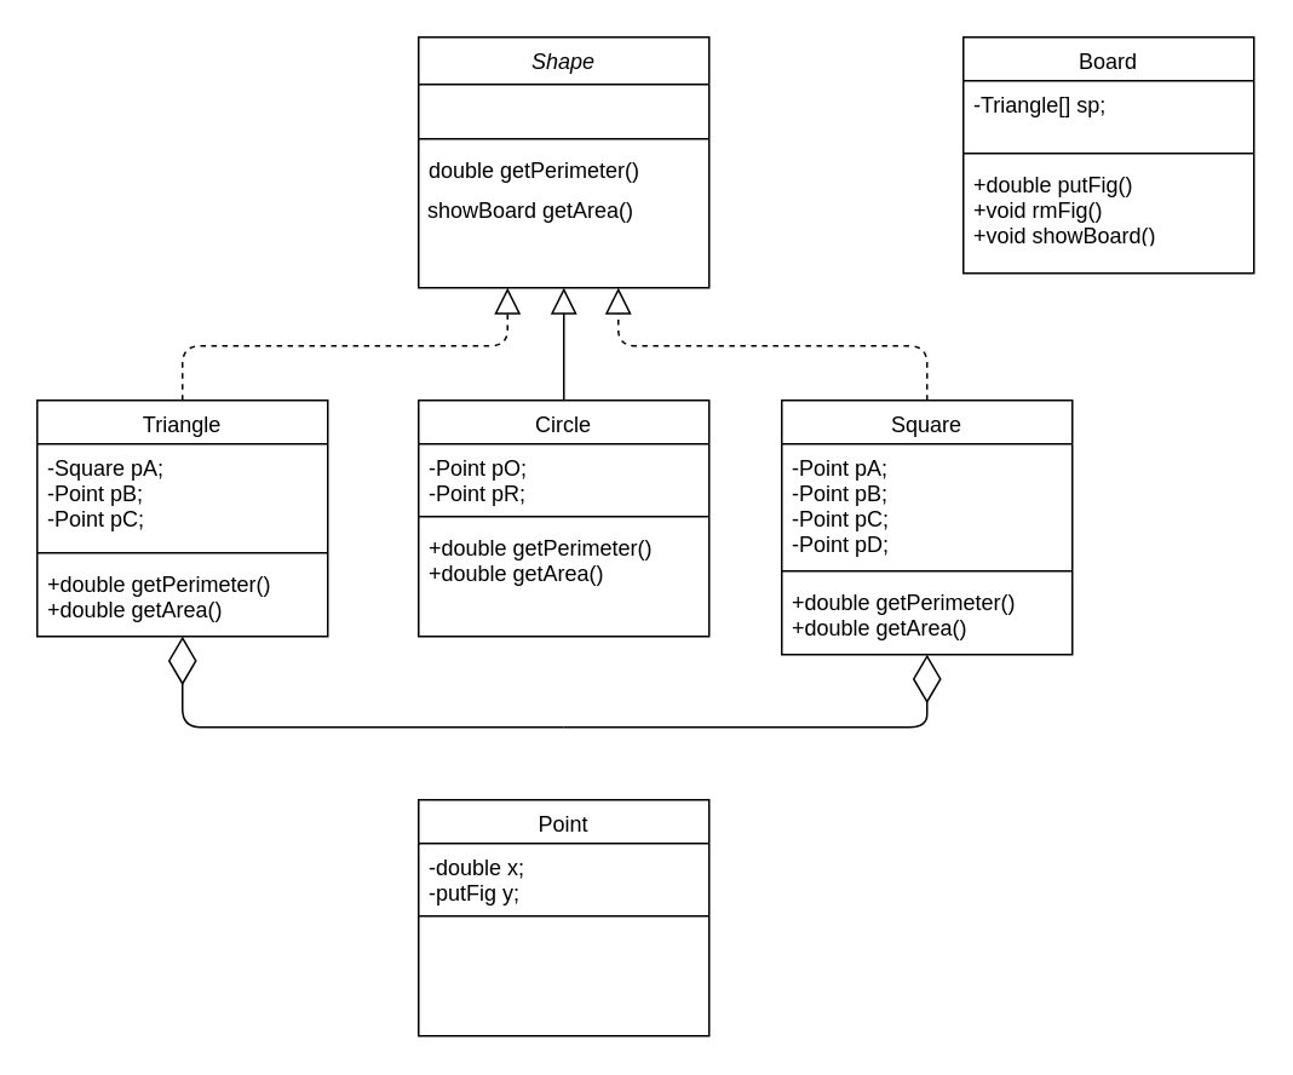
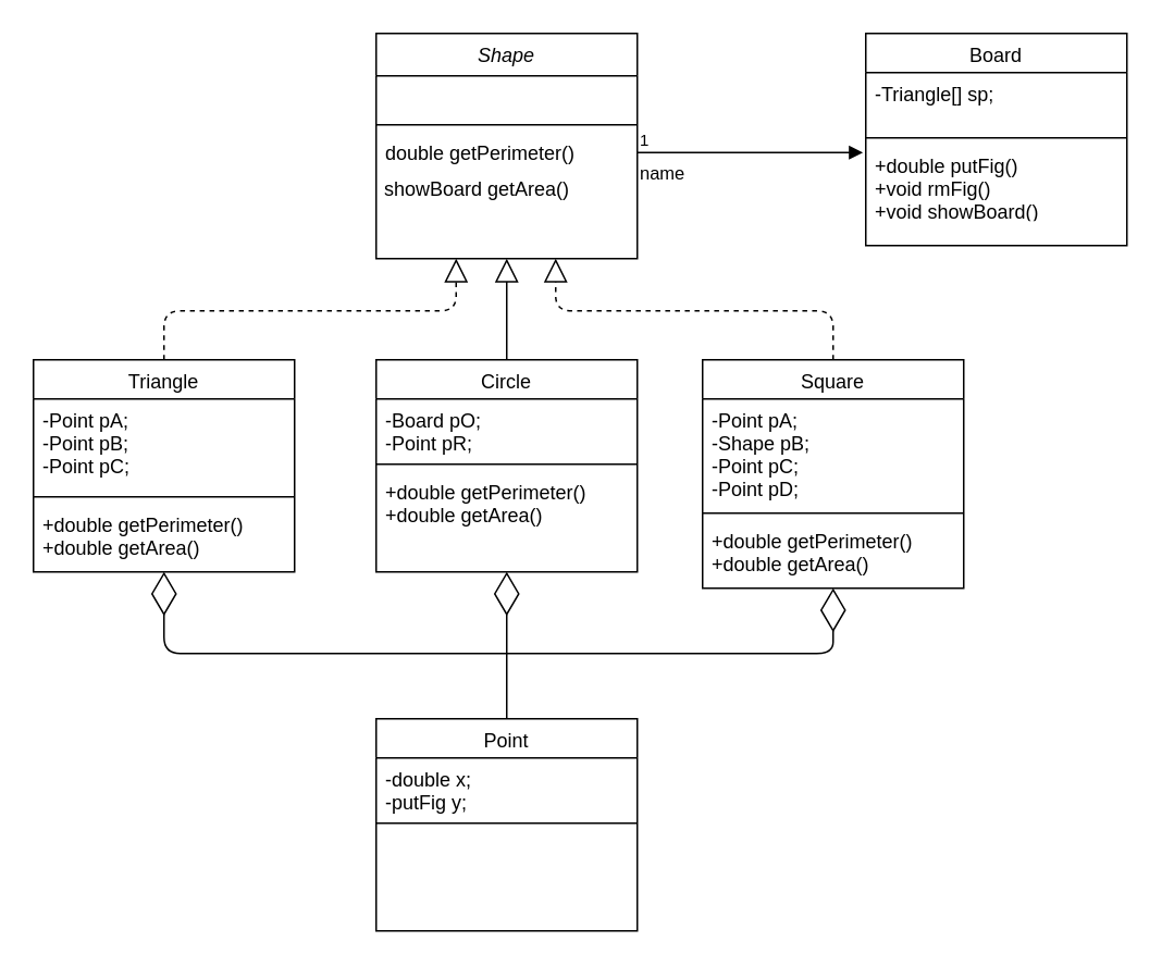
  <mxCell id="0" />
  <mxCell id="1" parent="0" />
  <mxCell id="2" value="Shape" style="swimlane;fontStyle=2;align=center;verticalAlign=top;childLayout=stackLayout;horizontal=1;startSize=26;horizontalStack=0;resizeParent=1;resizeLast=0;collapsible=1;marginBottom=0;rounded=0;shadow=0;strokeWidth=1;" parent="1" vertex="1"><mxGeometry x="230" y="20" width="160" height="138" as="geometry"><mxRectangle x="220" y="120" width="160" height="26" as="alternateBounds" /></mxGeometry></mxCell>
  <mxCell id="3" value=" " style="text;align=left;verticalAlign=top;spacingLeft=4;spacingRight=4;overflow=hidden;rotatable=0;points=[[0,0.5],[1,0.5]];portConstraint=eastwest;" parent="2" vertex="1"><mxGeometry y="26" width="160" height="26" as="geometry" /></mxCell>
  <mxCell id="4" value="" style="line;html=1;strokeWidth=1;align=left;verticalAlign=middle;spacingTop=-1;spacingLeft=3;spacingRight=3;rotatable=0;labelPosition=right;points=[];portConstraint=eastwest;" parent="2" vertex="1"><mxGeometry y="52" width="160" height="8" as="geometry" /></mxCell>
  <mxCell id="5" value="double getPerimeter()" style="text;align=left;verticalAlign=top;spacingLeft=4;spacingRight=4;overflow=hidden;rotatable=0;points=[[0,0.5],[1,0.5]];portConstraint=eastwest;" parent="2" vertex="1"><mxGeometry y="60" width="160" height="26" as="geometry" /></mxCell>
  <mxCell id="6" value="&amp;nbsp;showBoard getArea()" style="text;html=1;align=left;verticalAlign=middle;resizable=0;points=[];autosize=1;" vertex="1" parent="2"><mxGeometry y="86" width="160" height="20" as="geometry" /></mxCell>
  <mxCell id="7" value="Square" style="swimlane;fontStyle=0;align=center;verticalAlign=top;childLayout=stackLayout;horizontal=1;startSize=24;horizontalStack=0;resizeParent=1;resizeLast=0;collapsible=1;marginBottom=0;rounded=0;shadow=0;strokeWidth=1;" vertex="1" parent="1"><mxGeometry x="430" y="220" width="160" height="140" as="geometry"><mxRectangle x="30" y="370" width="160" height="26" as="alternateBounds" /></mxGeometry></mxCell>
- <mxCell id="8" value="-Point pA;&#10;-Point pB;&#10;-Point pC;&#10;-Point pD;" style="text;align=left;verticalAlign=top;spacingLeft=4;spacingRight=4;overflow=hidden;rotatable=0;points=[[0,0.5],[1,0.5]];portConstraint=eastwest;" vertex="1" parent="7"><mxGeometry y="24" width="160" height="66" as="geometry" /></mxCell>
+ <mxCell id="8" value="-Point pA;&#10;-Shape pB;&#10;-Point pC;&#10;-Point pD;" style="text;align=left;verticalAlign=top;spacingLeft=4;spacingRight=4;overflow=hidden;rotatable=0;points=[[0,0.5],[1,0.5]];portConstraint=eastwest;" vertex="1" parent="7"><mxGeometry y="24" width="160" height="66" as="geometry" /></mxCell>
  <mxCell id="9" value="" style="line;html=1;strokeWidth=1;align=left;verticalAlign=middle;spacingTop=-1;spacingLeft=3;spacingRight=3;rotatable=0;labelPosition=right;points=[];portConstraint=eastwest;" vertex="1" parent="7"><mxGeometry y="90" width="160" height="8" as="geometry" /></mxCell>
  <mxCell id="10" value="+double getPerimeter()&#10;+double getArea()" style="text;align=left;verticalAlign=top;spacingLeft=4;spacingRight=4;overflow=hidden;rotatable=0;points=[[0,0.5],[1,0.5]];portConstraint=eastwest;" vertex="1" parent="7"><mxGeometry y="98" width="160" height="32" as="geometry" /></mxCell>
  <mxCell id="11" value="Circle" style="swimlane;fontStyle=0;align=center;verticalAlign=top;childLayout=stackLayout;horizontal=1;startSize=24;horizontalStack=0;resizeParent=1;resizeLast=0;collapsible=1;marginBottom=0;rounded=0;shadow=0;strokeWidth=1;" vertex="1" parent="1"><mxGeometry x="230" y="220" width="160" height="130" as="geometry"><mxRectangle x="30" y="370" width="160" height="26" as="alternateBounds" /></mxGeometry></mxCell>
- <mxCell id="12" value="-Point pO;&#10;-Point pR;" style="text;align=left;verticalAlign=top;spacingLeft=4;spacingRight=4;overflow=hidden;rotatable=0;points=[[0,0.5],[1,0.5]];portConstraint=eastwest;" vertex="1" parent="11"><mxGeometry y="24" width="160" height="36" as="geometry" /></mxCell>
+ <mxCell id="12" value="-Board pO;&#10;-Point pR;" style="text;align=left;verticalAlign=top;spacingLeft=4;spacingRight=4;overflow=hidden;rotatable=0;points=[[0,0.5],[1,0.5]];portConstraint=eastwest;" vertex="1" parent="11"><mxGeometry y="24" width="160" height="36" as="geometry" /></mxCell>
  <mxCell id="13" value="" style="line;html=1;strokeWidth=1;align=left;verticalAlign=middle;spacingTop=-1;spacingLeft=3;spacingRight=3;rotatable=0;labelPosition=right;points=[];portConstraint=eastwest;" vertex="1" parent="11"><mxGeometry y="60" width="160" height="8" as="geometry" /></mxCell>
  <mxCell id="14" value="+double getPerimeter()&#10;+double getArea()" style="text;align=left;verticalAlign=top;spacingLeft=4;spacingRight=4;overflow=hidden;rotatable=0;points=[[0,0.5],[1,0.5]];portConstraint=eastwest;" vertex="1" parent="11"><mxGeometry y="68" width="160" height="42" as="geometry" /></mxCell>
  <mxCell id="15" value="Triangle" style="swimlane;fontStyle=0;align=center;verticalAlign=top;childLayout=stackLayout;horizontal=1;startSize=24;horizontalStack=0;resizeParent=1;resizeLast=0;collapsible=1;marginBottom=0;rounded=0;shadow=0;strokeWidth=1;" vertex="1" parent="1"><mxGeometry x="20" y="220" width="160" height="130" as="geometry"><mxRectangle x="30" y="370" width="160" height="26" as="alternateBounds" /></mxGeometry></mxCell>
- <mxCell id="16" value="-Square pA;&#10;-Point pB;&#10;-Point pC;" style="text;align=left;verticalAlign=top;spacingLeft=4;spacingRight=4;overflow=hidden;rotatable=0;points=[[0,0.5],[1,0.5]];portConstraint=eastwest;" vertex="1" parent="15"><mxGeometry y="24" width="160" height="56" as="geometry" /></mxCell>
+ <mxCell id="16" value="-Point pA;&#10;-Point pB;&#10;-Point pC;" style="text;align=left;verticalAlign=top;spacingLeft=4;spacingRight=4;overflow=hidden;rotatable=0;points=[[0,0.5],[1,0.5]];portConstraint=eastwest;" vertex="1" parent="15"><mxGeometry y="24" width="160" height="56" as="geometry" /></mxCell>
  <mxCell id="17" value="" style="line;html=1;strokeWidth=1;align=left;verticalAlign=middle;spacingTop=-1;spacingLeft=3;spacingRight=3;rotatable=0;labelPosition=right;points=[];portConstraint=eastwest;" vertex="1" parent="15"><mxGeometry y="80" width="160" height="8" as="geometry" /></mxCell>
  <mxCell id="18" value="+double getPerimeter()&#10;+double getArea()" style="text;align=left;verticalAlign=top;spacingLeft=4;spacingRight=4;overflow=hidden;rotatable=0;points=[[0,0.5],[1,0.5]];portConstraint=eastwest;" vertex="1" parent="15"><mxGeometry y="88" width="160" height="42" as="geometry" /></mxCell>
  <mxCell id="19" value="Point" style="swimlane;fontStyle=0;align=center;verticalAlign=top;childLayout=stackLayout;horizontal=1;startSize=24;horizontalStack=0;resizeParent=1;resizeLast=0;collapsible=1;marginBottom=0;rounded=0;shadow=0;strokeWidth=1;" vertex="1" parent="1"><mxGeometry x="230" y="440" width="160" height="130" as="geometry"><mxRectangle x="30" y="370" width="160" height="26" as="alternateBounds" /></mxGeometry></mxCell>
  <mxCell id="20" value="-double x;&#10;-putFig y;" style="text;align=left;verticalAlign=top;spacingLeft=4;spacingRight=4;overflow=hidden;rotatable=0;points=[[0,0.5],[1,0.5]];portConstraint=eastwest;" vertex="1" parent="19"><mxGeometry y="24" width="160" height="36" as="geometry" /></mxCell>
  <mxCell id="21" value="" style="line;html=1;strokeWidth=1;align=left;verticalAlign=middle;spacingTop=-1;spacingLeft=3;spacingRight=3;rotatable=0;labelPosition=right;points=[];portConstraint=eastwest;" vertex="1" parent="19"><mxGeometry y="60" width="160" height="8" as="geometry" /></mxCell>
  <mxCell id="22" value="Board" style="swimlane;fontStyle=0;align=center;verticalAlign=top;childLayout=stackLayout;horizontal=1;startSize=24;horizontalStack=0;resizeParent=1;resizeLast=0;collapsible=1;marginBottom=0;rounded=0;shadow=0;strokeWidth=1;" vertex="1" parent="1"><mxGeometry x="530" y="20" width="160" height="130" as="geometry"><mxRectangle x="30" y="370" width="160" height="26" as="alternateBounds" /></mxGeometry></mxCell>
  <mxCell id="23" value="-Triangle[] sp;" style="text;align=left;verticalAlign=top;spacingLeft=4;spacingRight=4;overflow=hidden;rotatable=0;points=[[0,0.5],[1,0.5]];portConstraint=eastwest;" vertex="1" parent="22"><mxGeometry y="24" width="160" height="36" as="geometry" /></mxCell>
  <mxCell id="24" value="" style="line;html=1;strokeWidth=1;align=left;verticalAlign=middle;spacingTop=-1;spacingLeft=3;spacingRight=3;rotatable=0;labelPosition=right;points=[];portConstraint=eastwest;" vertex="1" parent="22"><mxGeometry y="60" width="160" height="8" as="geometry" /></mxCell>
  <mxCell id="25" value="+double putFig()&#10;+void rmFig()&#10;+void showBoard()" style="text;align=left;verticalAlign=top;spacingLeft=4;spacingRight=4;overflow=hidden;rotatable=0;points=[[0,0.5],[1,0.5]];portConstraint=eastwest;" vertex="1" parent="22"><mxGeometry y="68" width="160" height="42" as="geometry" /></mxCell>
  <mxCell id="26" value="" style="endArrow=diamondThin;endFill=0;endSize=24;html=1;" edge="1" parent="1"><mxGeometry width="160" relative="1" as="geometry"><mxPoint x="310" y="400" as="sourcePoint" /><mxPoint x="100" y="350" as="targetPoint" /><Array as="points"><mxPoint x="100" y="400" /></Array></mxGeometry></mxCell>
  <mxCell id="27" value="" style="endArrow=diamondThin;endFill=0;endSize=24;html=1;entryX=0.5;entryY=1;entryDx=0;entryDy=0;" edge="1" parent="1" target="7"><mxGeometry width="160" relative="1" as="geometry"><mxPoint x="310" y="400" as="sourcePoint" /><mxPoint x="520" y="360" as="targetPoint" /><Array as="points"><mxPoint x="510" y="400" /></Array></mxGeometry></mxCell>
+ <mxCell id="28" value="" style="endArrow=diamondThin;endFill=0;endSize=24;html=1;entryX=0.5;entryY=1;entryDx=0;entryDy=0;exitX=0.5;exitY=0;exitDx=0;exitDy=0;" edge="1" parent="1" source="19" target="11"><mxGeometry width="160" relative="1" as="geometry"><mxPoint x="20" y="580" as="sourcePoint" /><mxPoint x="180" y="580" as="targetPoint" /></mxGeometry></mxCell>
  <mxCell id="29" value="" style="endArrow=block;dashed=0;endFill=0;endSize=12;html=1;entryX=0.5;entryY=1;entryDx=0;entryDy=0;exitX=0.5;exitY=0;exitDx=0;exitDy=0;" edge="1" parent="1" source="11" target="2"><mxGeometry width="160" relative="1" as="geometry"><mxPoint x="20" y="590" as="sourcePoint" /><mxPoint x="180" y="590" as="targetPoint" /></mxGeometry></mxCell>
  <mxCell id="30" value="" style="endArrow=block;dashed=1;endFill=0;endSize=12;html=1;exitX=0.5;exitY=0;exitDx=0;exitDy=0;" edge="1" parent="1" source="15"><mxGeometry width="160" relative="1" as="geometry"><mxPoint x="100" y="190" as="sourcePoint" /><mxPoint x="279" y="158" as="targetPoint" /><Array as="points"><mxPoint x="100" y="190" /><mxPoint x="279" y="190" /></Array></mxGeometry></mxCell>
  <mxCell id="31" value="" style="endArrow=block;dashed=1;endFill=0;endSize=12;html=1;exitX=0.5;exitY=0;exitDx=0;exitDy=0;" edge="1" parent="1" source="7"><mxGeometry width="160" relative="1" as="geometry"><mxPoint x="540" y="190" as="sourcePoint" /><mxPoint x="340" y="158" as="targetPoint" /><Array as="points"><mxPoint x="510" y="190" /><mxPoint x="340" y="190" /></Array></mxGeometry></mxCell>
+ <mxCell id="32" value="name" style="endArrow=block;endFill=1;html=1;edgeStyle=orthogonalEdgeStyle;align=left;verticalAlign=top;exitX=1;exitY=0.5;exitDx=0;exitDy=0;entryX=-0.011;entryY=0.119;entryDx=0;entryDy=0;entryPerimeter=0;" edge="1" parent="1" source="5" target="25"><mxGeometry x="-1" relative="1" as="geometry"><mxPoint x="390" y="110" as="sourcePoint" /><mxPoint x="520" y="92" as="targetPoint" /></mxGeometry></mxCell>
+ <mxCell id="33" value="1" style="resizable=0;html=1;align=left;verticalAlign=bottom;labelBackgroundColor=#ffffff;fontSize=10;" connectable="0" vertex="1" parent="32"><mxGeometry x="-1" relative="1" as="geometry" /></mxCell>
